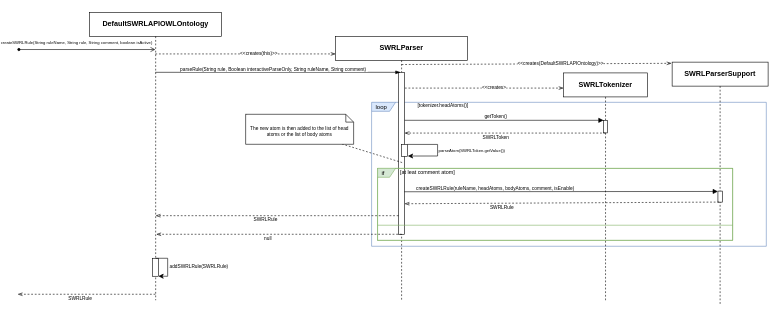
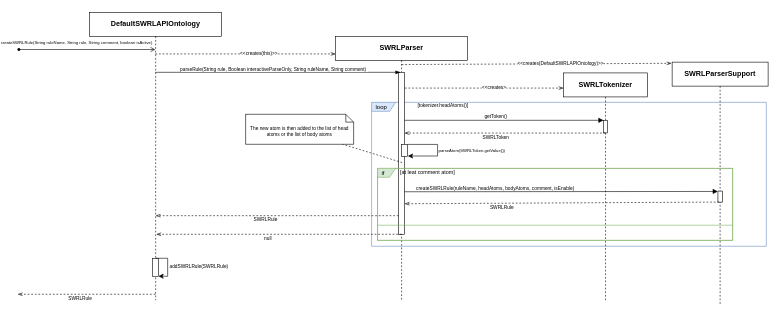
  <mxCell id="0" />
  <mxCell id="1" parent="0" />
  <mxCell id="2" value="loop" style="shape=umlFrame;whiteSpace=wrap;html=1;width=40;height=15;boundedLbl=1;verticalAlign=middle;align=left;spacingLeft=5;fontSize=10;fillColor=#dae8fc;strokeColor=#6c8ebf;" parent="1" vertex="1"><mxGeometry x="610" y="170" width="658" height="240" as="geometry" /></mxCell>
  <mxCell id="3" value="" style="group" parent="1" vertex="1" connectable="0"><mxGeometry x="930" y="121" width="140" height="379" as="geometry" /></mxCell>
  <mxCell id="4" value="&lt;span style=&quot;border-color: var(--border-color);&quot;&gt;&lt;b&gt;SWRLTokenizer&lt;/b&gt;&lt;/span&gt;" style="shape=umlLifeline;perimeter=lifelinePerimeter;whiteSpace=wrap;html=1;container=1;collapsible=0;recursiveResize=0;outlineConnect=0;fontSize=12;" parent="3" vertex="1"><mxGeometry width="140" height="379" as="geometry" /></mxCell>
  <mxCell id="5" value="" style="endArrow=openThin;html=1;rounded=0;align=center;verticalAlign=top;endFill=0;labelBackgroundColor=none;endSize=6;fontSize=12;dashed=1;" parent="3" source="16" edge="1"><mxGeometry relative="1" as="geometry"><mxPoint x="-159.091" y="31.583" as="sourcePoint" /><mxPoint y="25.267" as="targetPoint" /></mxGeometry></mxCell>
  <mxCell id="6" value="&amp;lt;&amp;lt;creates&amp;gt;" style="edgeLabel;html=1;align=center;verticalAlign=middle;resizable=0;points=[];fontSize=8;" parent="5" vertex="1" connectable="0"><mxGeometry x="0.241" y="1" relative="1" as="geometry"><mxPoint x="-14" as="offset" /></mxGeometry></mxCell>
  <mxCell id="7" value="" style="html=1;points=[];perimeter=orthogonalPerimeter;fontSize=12;" parent="3" vertex="1"><mxGeometry x="66.818" y="79" width="6.364" height="21" as="geometry" /></mxCell>
  <mxCell id="8" value="" style="group" parent="1" vertex="1" connectable="0"><mxGeometry x="1111" y="103" width="160" height="405" as="geometry" /></mxCell>
  <mxCell id="9" value="&lt;span style=&quot;border-color: var(--border-color);&quot;&gt;&lt;b&gt;SWRLParserSupport&lt;/b&gt;&lt;/span&gt;" style="shape=umlLifeline;perimeter=lifelinePerimeter;whiteSpace=wrap;html=1;container=1;collapsible=0;recursiveResize=0;outlineConnect=0;fontSize=12;" parent="8" vertex="1"><mxGeometry width="160" height="405" as="geometry" /></mxCell>
  <mxCell id="10" value="" style="html=1;points=[];perimeter=orthogonalPerimeter;fontSize=8;" parent="8" vertex="1"><mxGeometry x="76.364" y="214.998" width="7.273" height="18.409" as="geometry" /></mxCell>
- <mxCell id="11" value="&lt;span style=&quot;border-color: var(--border-color);&quot;&gt;&lt;b&gt;DefaultSWRLAPIOWLOntology&lt;/b&gt;&lt;/span&gt;" style="shape=umlLifeline;perimeter=lifelinePerimeter;whiteSpace=wrap;html=1;container=1;collapsible=0;recursiveResize=0;outlineConnect=0;fontSize=12;" parent="1" vertex="1"><mxGeometry x="140" y="20" width="220" height="480" as="geometry" /></mxCell>
+ <mxCell id="11" value="&lt;span style=&quot;border-color: var(--border-color);&quot;&gt;&lt;b&gt;DefaultSWRLAPIOntology&lt;/b&gt;&lt;/span&gt;" style="shape=umlLifeline;perimeter=lifelinePerimeter;whiteSpace=wrap;html=1;container=1;collapsible=0;recursiveResize=0;outlineConnect=0;fontSize=12;" parent="1" vertex="1"><mxGeometry x="140" y="20" width="220" height="480" as="geometry" /></mxCell>
  <mxCell id="12" value="" style="html=1;points=[];perimeter=orthogonalPerimeter;fontSize=8;" parent="11" vertex="1"><mxGeometry x="105" y="410" width="10" height="30" as="geometry" /></mxCell>
  <mxCell id="13" style="edgeStyle=none;html=1;entryX=0.961;entryY=0.994;entryDx=0;entryDy=0;entryPerimeter=0;fontSize=8;rounded=0;" parent="11" target="12" edge="1"><mxGeometry relative="1" as="geometry"><mxPoint x="110.108" y="410" as="sourcePoint" /><Array as="points"><mxPoint x="130" y="410" /><mxPoint x="130" y="439" /><mxPoint x="130" y="440" /></Array></mxGeometry></mxCell>
  <mxCell id="14" value="addSWRLRule(SWRLRule)" style="edgeLabel;html=1;align=center;verticalAlign=middle;resizable=0;points=[];fontSize=8;" parent="13" vertex="1" connectable="0"><mxGeometry x="-0.327" relative="1" as="geometry"><mxPoint x="51" y="10" as="offset" /></mxGeometry></mxCell>
  <mxCell id="15" value="" style="group" parent="1" vertex="1" connectable="0"><mxGeometry x="550" y="60" width="220" height="440" as="geometry" /></mxCell>
  <mxCell id="16" value="&lt;span style=&quot;border-color: var(--border-color);&quot;&gt;&lt;b&gt;SWRLParser&lt;/b&gt;&lt;/span&gt;" style="shape=umlLifeline;perimeter=lifelinePerimeter;whiteSpace=wrap;html=1;container=1;collapsible=0;recursiveResize=0;outlineConnect=0;fontSize=12;" parent="15" vertex="1"><mxGeometry width="220" height="440" as="geometry" /></mxCell>
  <mxCell id="17" value="" style="html=1;points=[];perimeter=orthogonalPerimeter;fontSize=12;" parent="16" vertex="1"><mxGeometry x="105" y="60" width="10" height="270" as="geometry" /></mxCell>
  <mxCell id="18" value="" style="endArrow=openThin;html=1;rounded=0;align=center;verticalAlign=top;endFill=0;labelBackgroundColor=none;endSize=6;fontSize=12;dashed=1;" parent="15" source="11" edge="1"><mxGeometry relative="1" as="geometry"><mxPoint x="-250" y="36.667" as="sourcePoint" /><mxPoint y="29.333" as="targetPoint" /></mxGeometry></mxCell>
  <mxCell id="19" value="&lt;font style=&quot;font-size: 8px;&quot;&gt;&amp;lt;&amp;lt;creates(this)&amp;gt;&amp;gt;&lt;/font&gt;" style="edgeLabel;html=1;align=center;verticalAlign=middle;resizable=0;points=[];fontSize=8;" parent="18" vertex="1" connectable="0"><mxGeometry x="0.241" y="1" relative="1" as="geometry"><mxPoint x="-14" as="offset" /></mxGeometry></mxCell>
  <mxCell id="20" value="" style="html=1;points=[];perimeter=orthogonalPerimeter;fontSize=7;" parent="15" vertex="1"><mxGeometry x="110" y="180" width="10" height="20" as="geometry" /></mxCell>
  <mxCell id="21" style="edgeStyle=orthogonalEdgeStyle;rounded=0;html=1;fontSize=7;exitX=0.991;exitY=0.009;exitDx=0;exitDy=0;exitPerimeter=0;entryX=1.043;entryY=0.977;entryDx=0;entryDy=0;entryPerimeter=0;" parent="15" source="20" target="20" edge="1"><mxGeometry relative="1" as="geometry"><mxPoint x="150.0" y="229.37" as="targetPoint" /><mxPoint x="150.52" y="200" as="sourcePoint" /><Array as="points"><mxPoint x="170" y="180" /><mxPoint x="170" y="200" /><mxPoint x="120" y="200" /></Array></mxGeometry></mxCell>
  <mxCell id="22" value="parseAtom(SWRLToken.getValue())" style="edgeLabel;html=1;align=center;verticalAlign=middle;resizable=0;points=[];fontSize=7;" parent="21" vertex="1" connectable="0"><mxGeometry x="-0.348" y="1" relative="1" as="geometry"><mxPoint x="68" y="11" as="offset" /></mxGeometry></mxCell>
  <mxCell id="23" style="edgeStyle=none;html=1;fontSize=10;endArrow=blockThin;endFill=1;entryX=0.319;entryY=0;entryDx=0;entryDy=0;entryPerimeter=0;" parent="1" source="11" target="17" edge="1"><mxGeometry relative="1" as="geometry"><mxPoint x="440" y="120" as="targetPoint" /><mxPoint x="255" y="154.081" as="sourcePoint" /></mxGeometry></mxCell>
  <mxCell id="24" value="&lt;font style=&quot;font-size: 8px;&quot;&gt;parseRule(String rule, Boolean interactiveParseOnly, String ruleName, String comment)&amp;nbsp;&lt;/font&gt;" style="edgeLabel;html=1;align=center;verticalAlign=middle;resizable=0;points=[];fontSize=8;" parent="23" vertex="1" connectable="0"><mxGeometry x="-0.254" y="2" relative="1" as="geometry"><mxPoint x="45" y="-4" as="offset" /></mxGeometry></mxCell>
  <mxCell id="25" value="" style="html=1;verticalAlign=bottom;labelBackgroundColor=none;endArrow=block;endFill=1;entryX=-0.024;entryY=0;entryDx=0;entryDy=0;entryPerimeter=0;" parent="1" source="17" target="7" edge="1"><mxGeometry width="160" relative="1" as="geometry"><mxPoint x="665.05" y="203.71" as="sourcePoint" /><mxPoint x="930" y="193" as="targetPoint" /></mxGeometry></mxCell>
  <mxCell id="26" value="&lt;font style=&quot;font-size: 8px;&quot;&gt;getToken()&lt;/font&gt;" style="edgeLabel;html=1;align=center;verticalAlign=middle;resizable=0;points=[];fontSize=8;" parent="25" vertex="1" connectable="0"><mxGeometry x="-0.089" y="2" relative="1" as="geometry"><mxPoint y="-5" as="offset" /></mxGeometry></mxCell>
  <mxCell id="27" style="edgeStyle=none;html=1;fontSize=10;dashed=1;exitX=0.467;exitY=1.013;exitDx=0;exitDy=0;exitPerimeter=0;endArrow=openThin;endFill=0;" parent="1" source="7" target="17" edge="1"><mxGeometry relative="1" as="geometry"><mxPoint x="664.87" y="222.522" as="targetPoint" /></mxGeometry></mxCell>
  <mxCell id="28" value="SWRLToken" style="edgeLabel;html=1;align=center;verticalAlign=middle;resizable=0;points=[];fontSize=8;" parent="27" vertex="1" connectable="0"><mxGeometry x="0.095" y="1" relative="1" as="geometry"><mxPoint y="5" as="offset" /></mxGeometry></mxCell>
  <mxCell id="29" value="&lt;font style=&quot;font-size: 8px;&quot;&gt;[tokenizer.headAtoms()]&lt;/font&gt;" style="text;html=1;align=left;verticalAlign=middle;resizable=0;points=[];autosize=1;strokeColor=none;fillColor=none;fontSize=10;" parent="1" vertex="1"><mxGeometry x="685" y="160" width="120" height="30" as="geometry" /></mxCell>
  <mxCell id="30" style="edgeStyle=none;html=1;fontSize=10;dashed=1;exitX=-0.011;exitY=1;exitDx=0;exitDy=0;exitPerimeter=0;endArrow=openThin;endFill=0;" parent="1" edge="1"><mxGeometry relative="1" as="geometry"><mxPoint x="654.89" y="359" as="sourcePoint" /><mxPoint x="250.024" y="359" as="targetPoint" /><Array as="points" /></mxGeometry></mxCell>
  <mxCell id="31" value="SWRLRule" style="edgeLabel;html=1;align=center;verticalAlign=middle;resizable=0;points=[];fontSize=8;" parent="30" vertex="1" connectable="0"><mxGeometry x="0.095" y="1" relative="1" as="geometry"><mxPoint y="5" as="offset" /></mxGeometry></mxCell>
  <mxCell id="32" style="edgeStyle=none;html=1;fontSize=10;dashed=1;endArrow=openThin;endFill=0;" edge="1" parent="1" source="11"><mxGeometry relative="1" as="geometry"><mxPoint x="194.87" y="490" as="sourcePoint" /><mxPoint x="20" y="490" as="targetPoint" /><Array as="points" /></mxGeometry></mxCell>
  <mxCell id="33" value="SWRLRule" style="edgeLabel;html=1;align=center;verticalAlign=middle;resizable=0;points=[];fontSize=8;" vertex="1" connectable="0" parent="32"><mxGeometry x="0.095" y="1" relative="1" as="geometry"><mxPoint y="5" as="offset" /></mxGeometry></mxCell>
  <mxCell id="34" style="edgeStyle=none;html=1;fontSize=10;dashed=1;endArrow=openThin;endFill=0;" edge="1" parent="1"><mxGeometry relative="1" as="geometry"><mxPoint x="660" y="390" as="sourcePoint" /><mxPoint x="251.024" y="390" as="targetPoint" /><Array as="points" /></mxGeometry></mxCell>
  <mxCell id="35" value="null" style="edgeLabel;html=1;align=center;verticalAlign=middle;resizable=0;points=[];fontSize=8;" vertex="1" connectable="0" parent="34"><mxGeometry x="0.095" y="1" relative="1" as="geometry"><mxPoint y="5" as="offset" /></mxGeometry></mxCell>
  <mxCell id="36" value="" style="ellipse;html=1;fillColor=strokeColor;fontSize=7;" parent="1" vertex="1"><mxGeometry x="20" y="80" width="4" height="4" as="geometry" /></mxCell>
  <mxCell id="37" value="" style="endArrow=open;html=1;rounded=0;align=center;verticalAlign=top;endFill=0;labelBackgroundColor=none;endSize=6;fontSize=7;" parent="1" source="36" target="11" edge="1"><mxGeometry relative="1" as="geometry"><mxPoint x="184" y="82" as="targetPoint" /></mxGeometry></mxCell>
  <mxCell id="38" value="createSWRLRule(String ruleName, String rule, String comment, boolean isActive)" style="edgeLabel;html=1;align=center;verticalAlign=middle;resizable=0;points=[];fontSize=7;" parent="37" vertex="1" connectable="0"><mxGeometry x="-0.172" y="1" relative="1" as="geometry"><mxPoint y="-11" as="offset" /></mxGeometry></mxCell>
  <mxCell id="39" style="rounded=0;html=1;exitX=0;exitY=0;exitDx=0;exitDy=0;exitPerimeter=0;fontSize=8;fontStyle=0;dashed=1;endArrow=none;endFill=0;entryX=0.515;entryY=0.48;entryDx=0;entryDy=0;entryPerimeter=0;" parent="1" source="40" target="16" edge="1"><mxGeometry relative="1" as="geometry" /></mxCell>
  <mxCell id="40" value="The new atom is then added to the list of head atoms or the list of body atoms" style="shape=note2;boundedLbl=1;whiteSpace=wrap;html=1;size=13;verticalAlign=top;align=center;fontSize=8;" parent="1" vertex="1"><mxGeometry x="400" y="190" width="180" height="50" as="geometry" /></mxCell>
  <mxCell id="41" style="edgeStyle=none;rounded=0;html=1;fontSize=8;startArrow=none;startFill=0;endArrow=openThin;endFill=0;exitX=0.271;exitY=0.995;exitDx=0;exitDy=0;exitPerimeter=0;dashed=1;entryX=0.996;entryY=0.704;entryDx=0;entryDy=0;entryPerimeter=0;" parent="1" source="10" edge="1"><mxGeometry relative="1" as="geometry"><mxPoint x="664.96" y="339.08" as="targetPoint" /></mxGeometry></mxCell>
  <mxCell id="42" value="SWRLRule" style="edgeLabel;html=1;align=center;verticalAlign=middle;resizable=0;points=[];fontSize=8;" parent="41" vertex="1" connectable="0"><mxGeometry x="0.38" y="-1" relative="1" as="geometry"><mxPoint x="-1" y="7" as="offset" /></mxGeometry></mxCell>
  <mxCell id="43" value="" style="html=1;verticalAlign=bottom;labelBackgroundColor=none;endArrow=block;endFill=1;rounded=0;fontSize=8;entryX=-0.01;entryY=0.033;entryDx=0;entryDy=0;entryPerimeter=0;exitX=0.955;exitY=0.63;exitDx=0;exitDy=0;exitPerimeter=0;" parent="1" target="10" edge="1"><mxGeometry width="160" relative="1" as="geometry"><mxPoint x="664.55" y="319.1" as="sourcePoint" /><mxPoint x="990" y="299" as="targetPoint" /></mxGeometry></mxCell>
  <mxCell id="44" value="createSWRLRule(ruleName, headAtoms, bodyAtoms, comment, isEnable)" style="edgeLabel;html=1;align=center;verticalAlign=middle;resizable=0;points=[];fontSize=8;" parent="43" vertex="1" connectable="0"><mxGeometry x="-0.798" relative="1" as="geometry"><mxPoint x="98" y="-7" as="offset" /></mxGeometry></mxCell>
  <mxCell id="45" value="" style="group;fillColor=none;strokeColor=#82b366;" vertex="1" connectable="0" parent="1"><mxGeometry x="620" y="280" width="592" height="120" as="geometry" /></mxCell>
  <mxCell id="46" value="" style="group" vertex="1" connectable="0" parent="45"><mxGeometry width="592.0" height="120.0" as="geometry" /></mxCell>
  <mxCell id="47" value="&lt;font style=&quot;font-size: 10px;&quot;&gt;if&lt;/font&gt;" style="shape=umlFrame;whiteSpace=wrap;html=1;width=30;height=15;boundedLbl=1;verticalAlign=middle;align=left;spacingLeft=5;fillColor=#d5e8d4;strokeColor=#82B366;" vertex="1" parent="46"><mxGeometry width="592.0" height="120.0" as="geometry" /></mxCell>
  <mxCell id="48" value="" style="line;strokeWidth=1;rotatable=0;dashed=0;labelPosition=right;align=left;verticalAlign=middle;spacingTop=0;spacingLeft=6;points=[];portConstraint=eastwest;fontSize=10;strokeColor=#82B366;" vertex="1" parent="46"><mxGeometry y="89.455" width="592.0" height="10.909" as="geometry" /></mxCell>
  <mxCell id="49" value="&lt;p style=&quot;line-height: 100%; font-size: 9px;&quot;&gt;[at leat comment atom]&lt;/p&gt;" style="text;html=1;align=center;verticalAlign=middle;resizable=0;points=[];autosize=1;strokeColor=none;fillColor=none;fontSize=9;spacing=0;" vertex="1" parent="1"><mxGeometry x="658" y="267.001" width="90" height="40" as="geometry" /></mxCell>
  <mxCell id="50" value="" style="endArrow=openThin;html=1;rounded=0;align=center;verticalAlign=top;endFill=0;labelBackgroundColor=none;endSize=6;fontSize=12;dashed=1;" edge="1" parent="1"><mxGeometry relative="1" as="geometry"><mxPoint x="660" y="107" as="sourcePoint" /><mxPoint x="1110" y="105" as="targetPoint" /></mxGeometry></mxCell>
  <mxCell id="51" value="&lt;font style=&quot;font-size: 8px;&quot;&gt;&amp;lt;&amp;lt;creates(DefaultSWRLAPIOntology)&amp;gt;&amp;gt;&lt;/font&gt;" style="edgeLabel;html=1;align=center;verticalAlign=middle;resizable=0;points=[];fontSize=8;" vertex="1" connectable="0" parent="50"><mxGeometry x="0.241" y="1" relative="1" as="geometry"><mxPoint x="-14" as="offset" /></mxGeometry></mxCell>
